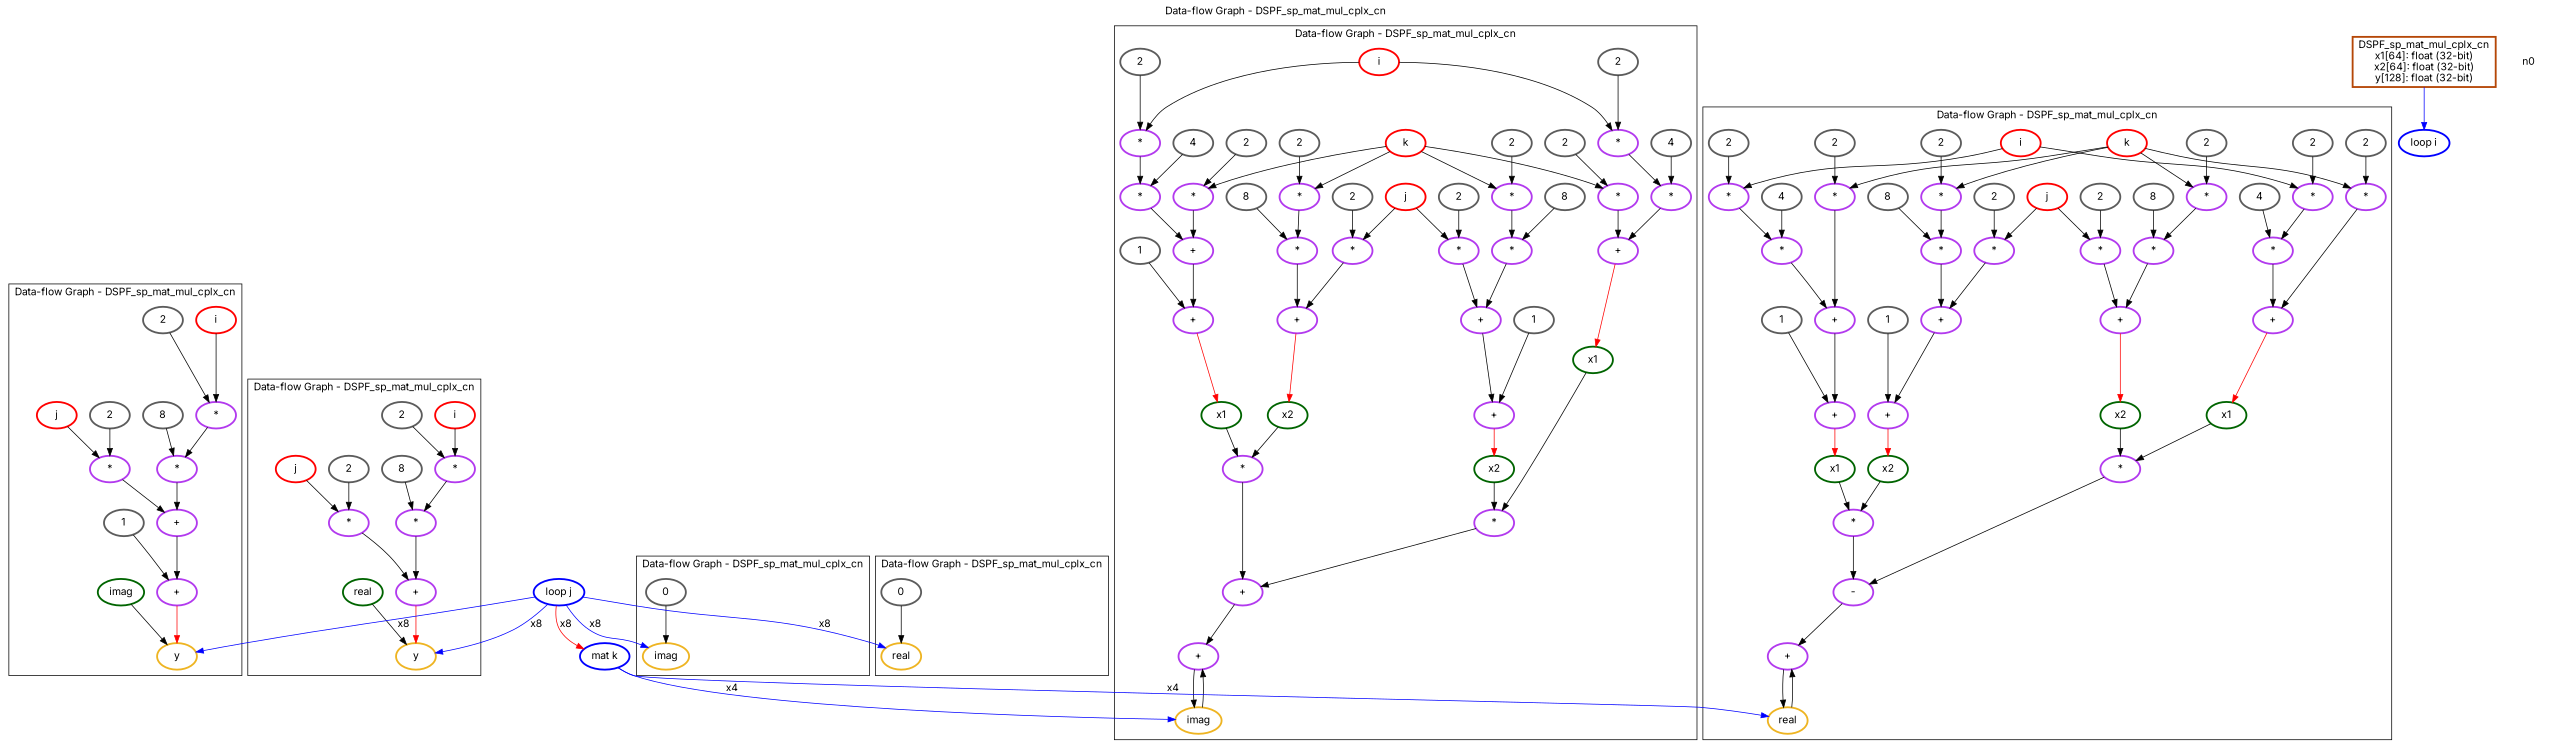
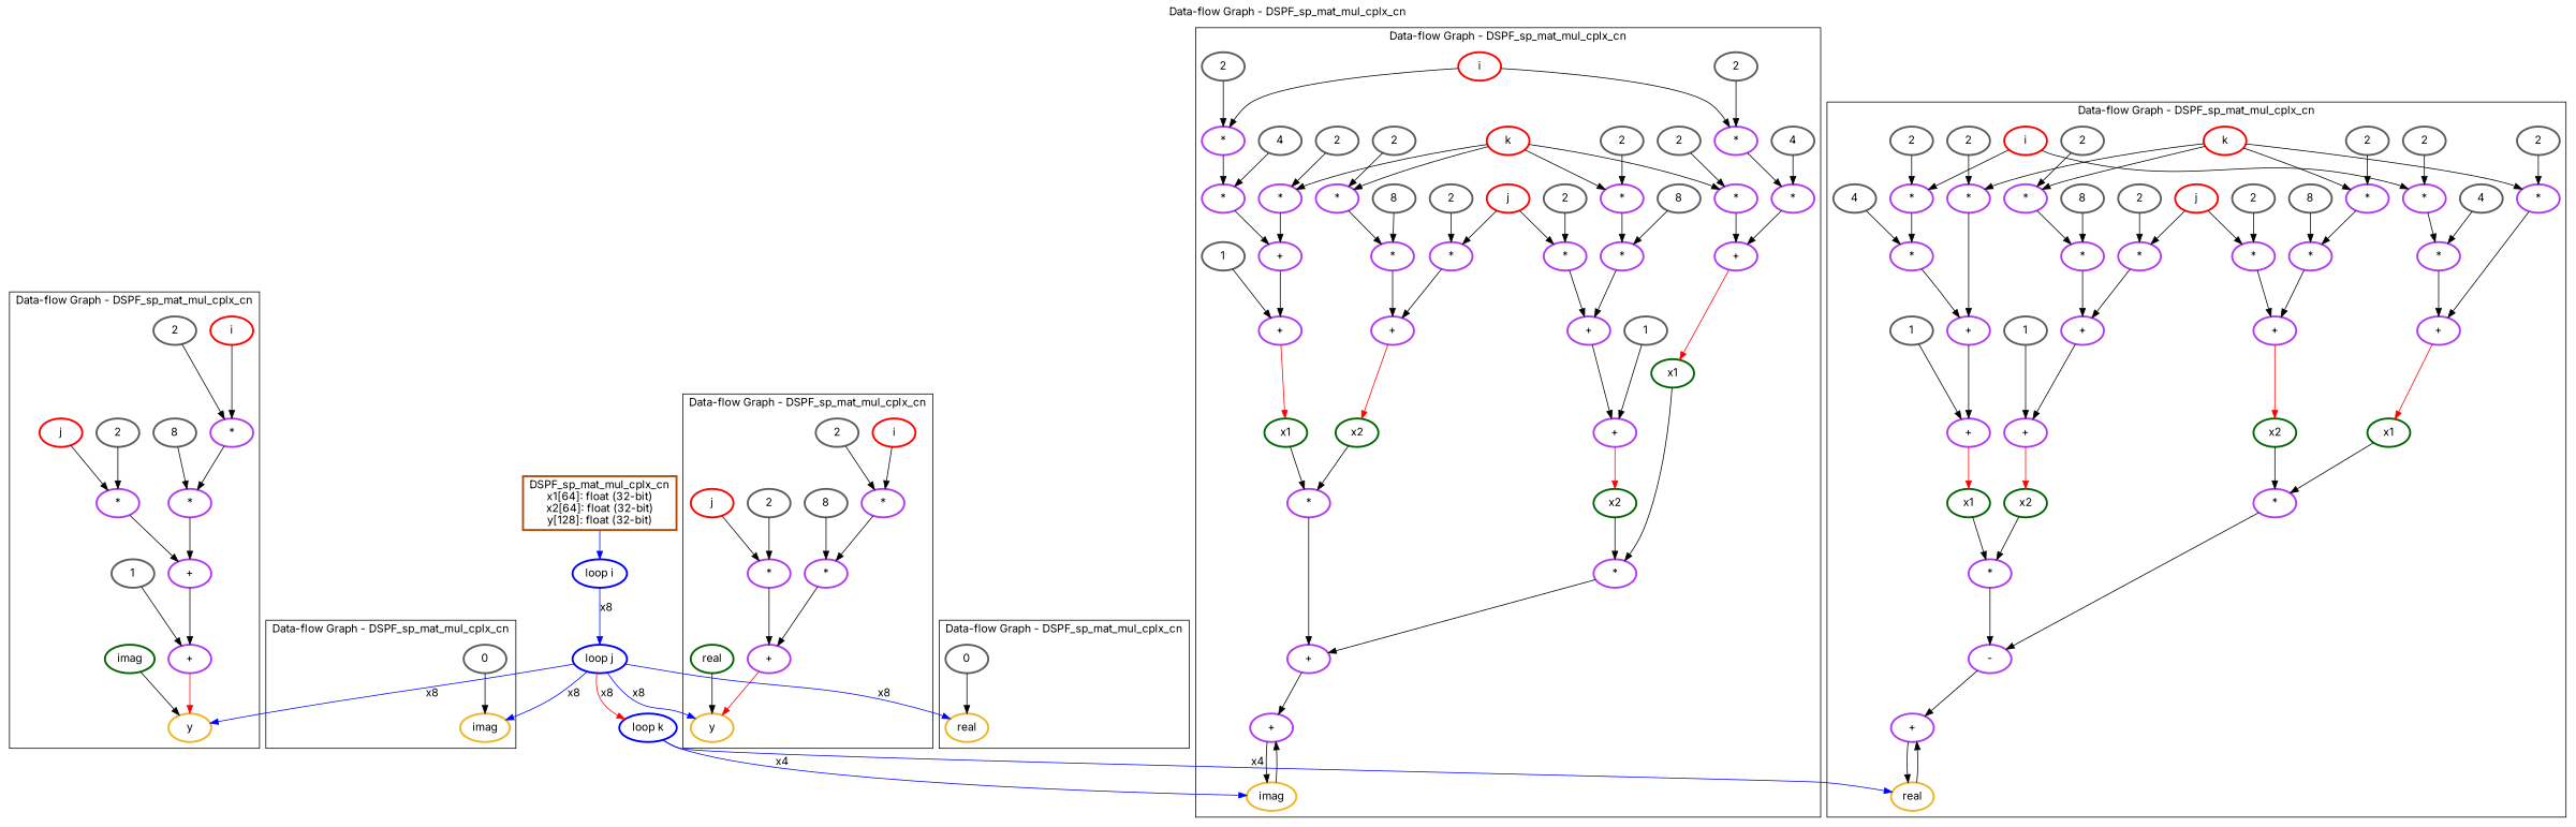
  digraph {
    fontname=Inter
    label="Data-flow Graph - DSPF_sp_mat_mul_cplx_cn"
    labelloc=t
    node [color=darkorchid2 fontname=Inter penwidth=2.5]
    edge [color=black fontname=Inter]
    n118 [color=goldenrod2 label=y]
    n119 [label="+"]
    n120 [label="+"]
    n121 [label="*"]
    n122 [label="*"]
    n123 [color=red label=i]
    n124 [color=gray36 label=2]
    n125 [color=gray36 label=8]
    n126 [label="*"]
    n127 [color=gray36 label=2]
    n128 [color=red label=j]
    n129 [color=gray36 label=1]
    n130 [color=darkgreen label=imag]
    n107 [color=goldenrod2 label=y]
    n108 [label="+"]
    n109 [label="*"]
    n110 [label="*"]
    n111 [color=red label=i]
    n112 [color=gray36 label=2]
    n113 [color=gray36 label=8]
    n114 [label="*"]
    n115 [color=gray36 label=2]
    n116 [color=red label=j]
    n117 [color=darkgreen label=real]
    n58 [label="+"]
    n59 [color=goldenrod2 label=imag]
    n60 [label="+"]
    n61 [label="*"]
    n62 [color=darkgreen label=x1]
    n63 [label="+"]
    n64 [label="*"]
    n65 [label="*"]
    n66 [color=red label=i]
    n67 [color=gray36 label=2]
    n68 [color=gray36 label=4]
    n69 [label="*"]
    n70 [color=gray36 label=2]
    n71 [color=red label=k]
    n72 [color=darkgreen label=x2]
    n73 [label="+"]
    n74 [label="+"]
    n75 [label="*"]
    n76 [label="*"]
    n78 [color=gray36 label=2]
    n79 [color=gray36 label=8]
    n80 [label="*"]
    n81 [color=gray36 label=2]
    n82 [color=red label=j]
    n83 [color=gray36 label=1]
    n84 [label="*"]
    n85 [color=darkgreen label=x1]
    n86 [label="+"]
    n87 [label="+"]
    n88 [label="*"]
    n89 [label="*"]
    n91 [color=gray36 label=2]
    n92 [color=gray36 label=4]
    n93 [label="*"]
    n94 [color=gray36 label=2]
    n96 [color=gray36 label=1]
    n97 [color=darkgreen label=x2]
    n98 [label="+"]
    n99 [label="*"]
    n100 [label="*"]
    n102 [color=gray36 label=2]
    n103 [color=gray36 label=8]
    n104 [label="*"]
    n105 [color=gray36 label=2]
    n9 [label="+"]
    n10 [color=goldenrod2 label=real]
    n11 [label="-"]
    n12 [label="*"]
    n13 [color=darkgreen label=x1]
    n14 [label="+"]
    n15 [label="*"]
    n16 [label="*"]
    n17 [color=red label=i]
    n18 [color=gray36 label=2]
    n19 [color=gray36 label=4]
    n20 [label="*"]
    n21 [color=gray36 label=2]
    n22 [color=red label=k]
    n23 [color=darkgreen label=x2]
    n24 [label="+"]
    n25 [label="*"]
    n26 [label="*"]
    n28 [color=gray36 label=2]
    n29 [color=gray36 label=8]
    n30 [label="*"]
    n31 [color=gray36 label=2]
    n32 [color=red label=j]
    n33 [label="*"]
    n34 [color=darkgreen label=x1]
    n35 [label="+"]
    n36 [label="+"]
    n37 [label="*"]
    n38 [label="*"]
    n40 [color=gray36 label=2]
    n41 [color=gray36 label=4]
    n42 [label="*"]
    n43 [color=gray36 label=2]
    n45 [color=gray36 label=1]
    n46 [color=darkgreen label=x2]
    n47 [label="+"]
    n48 [label="+"]
    n49 [label="*"]
    n50 [label="*"]
    n52 [color=gray36 label=2]
    n53 [color=gray36 label=8]
    n54 [label="*"]
    n55 [color=gray36 label=2]
    n57 [color=gray36 label=1]
    n6 [color=goldenrod2 label=imag]
    n7 [color=gray36 label=0]
    n4 [color=goldenrod2 label=real]
    n5 [color=gray36 label=0]
    n1 [color="#b54707" label="DSPF_sp_mat_mul_cplx_cn\nx1[64]: float (32-bit)\nx2[64]: float (32-bit)\ny[128]: float (32-bit)\n" shape=box]
    n2 [color=blue1 label="loop i"]
    n3 [color=blue1 label="loop j"]
-   n0 [color=white]
-   n8 [color=blue1 label="mat k"]
+   n8 [color=blue1 label="loop k"]
    subgraph cluster_1 {
      n118
      n119
      n120
      n121
      n122
      n123
      n124
      n125
      n126
      n127
      n128
      n129
      n130
    }
    subgraph cluster_2 {
      n107
      n108
      n109
      n110
      n111
      n112
      n113
      n114
      n115
      n116
      n117
    }
    subgraph cluster_3 {
      n58
      n59
      n60
      n61
      n62
      n63
      n64
      n65
      n66
      n67
      n68
      n69
      n70
      n71
      n72
      n73
      n74
      n75
      n76
      n78
      n79
      n80
      n81
      n82
      n83
      n84
      n85
      n86
      n87
      n88
      n89
      n91
      n92
      n93
      n94
      n96
      n97
      n98
      n99
      n100
      n102
      n103
      n104
      n105
    }
    subgraph cluster_4 {
      n9
      n10
      n11
      n12
      n13
      n14
      n15
      n16
      n17
      n18
      n19
      n20
      n21
      n22
      n23
      n24
      n25
      n26
      n28
      n29
      n30
      n31
      n32
      n33
      n34
      n35
      n36
      n37
      n38
      n40
      n41
      n42
      n43
      n45
      n46
      n47
      n48
      n49
      n50
      n52
      n53
      n54
      n55
      n57
    }
    subgraph cluster_5 {
      n6
      n7
    }
    subgraph cluster_6 {
      n4
      n5
    }
    subgraph cluster_7 {
    }
    n119 -> n118 [color=red]
    n120 -> n119
    n121 -> n120
    n122 -> n121
    n123 -> n122
    n124 -> n122
    n125 -> n121
    n126 -> n120
    n127 -> n126
    n128 -> n126
    n129 -> n119
    n130 -> n118
    n108 -> n107 [color=red]
    n109 -> n108
    n110 -> n109
    n111 -> n110
    n112 -> n110
    n113 -> n109
    n114 -> n108
    n115 -> n114
    n116 -> n114
    n117 -> n107
    n58 -> n59
    n59 -> n58
    n60 -> n58
    n61 -> n60
    n62 -> n61
    n63 -> n62 [color=red]
    n64 -> n63
    n65 -> n64
    n66 -> n65
    n66 -> n89
    n67 -> n65
    n68 -> n64
    n69 -> n63
    n70 -> n69
    n71 -> n69
    n71 -> n76
    n71 -> n93
    n71 -> n100
    n72 -> n61
    n73 -> n72 [color=red]
    n74 -> n73
    n75 -> n74
    n76 -> n75
    n78 -> n76
    n79 -> n75
    n80 -> n74
    n81 -> n80
    n82 -> n80
    n82 -> n104
    n83 -> n73
    n84 -> n60
    n85 -> n84
    n86 -> n85 [color=red]
    n87 -> n86
    n88 -> n87
    n89 -> n88
    n91 -> n89
    n92 -> n88
    n93 -> n87
    n94 -> n93
    n96 -> n86
    n97 -> n84
    n98 -> n97 [color=red]
    n99 -> n98
    n100 -> n99
    n102 -> n100
    n103 -> n99
    n104 -> n98
    n105 -> n104
    n9 -> n10
    n10 -> n9
    n11 -> n9
    n12 -> n11
    n13 -> n12
    n14 -> n13 [color=red]
    n15 -> n14
    n16 -> n15
    n17 -> n16
    n17 -> n38
    n18 -> n16
    n19 -> n15
    n20 -> n14
    n21 -> n20
    n22 -> n20
    n22 -> n26
    n22 -> n42
    n22 -> n50
    n23 -> n12
    n24 -> n23 [color=red]
    n25 -> n24
    n26 -> n25
    n28 -> n26
    n29 -> n25
    n30 -> n24
    n31 -> n30
    n32 -> n30
    n32 -> n54
    n33 -> n11
    n34 -> n33
    n35 -> n34 [color=red]
    n36 -> n35
    n37 -> n36
    n38 -> n37
    n40 -> n38
    n41 -> n37
    n42 -> n36
    n43 -> n42
    n45 -> n35
    n46 -> n33
    n47 -> n46 [color=red]
    n48 -> n47
    n49 -> n48
    n50 -> n49
    n52 -> n50
    n53 -> n49
    n54 -> n48
    n55 -> n54
    n57 -> n47
    n7 -> n6
    n5 -> n4
    n1 -> n2 [color=blue]
+   n2 -> n3 [color=blue label=x8]
    n3 -> n118 [color=blue label=x8]
    n3 -> n107 [color=blue label=x8]
    n3 -> n6 [color=blue label=x8]
    n3 -> n4 [color=blue label=x8]
    n3 -> n8 [color=red label=x8]
    n8 -> n59 [color=blue label=x4]
    n8 -> n10 [color=blue label=x4]
  }
